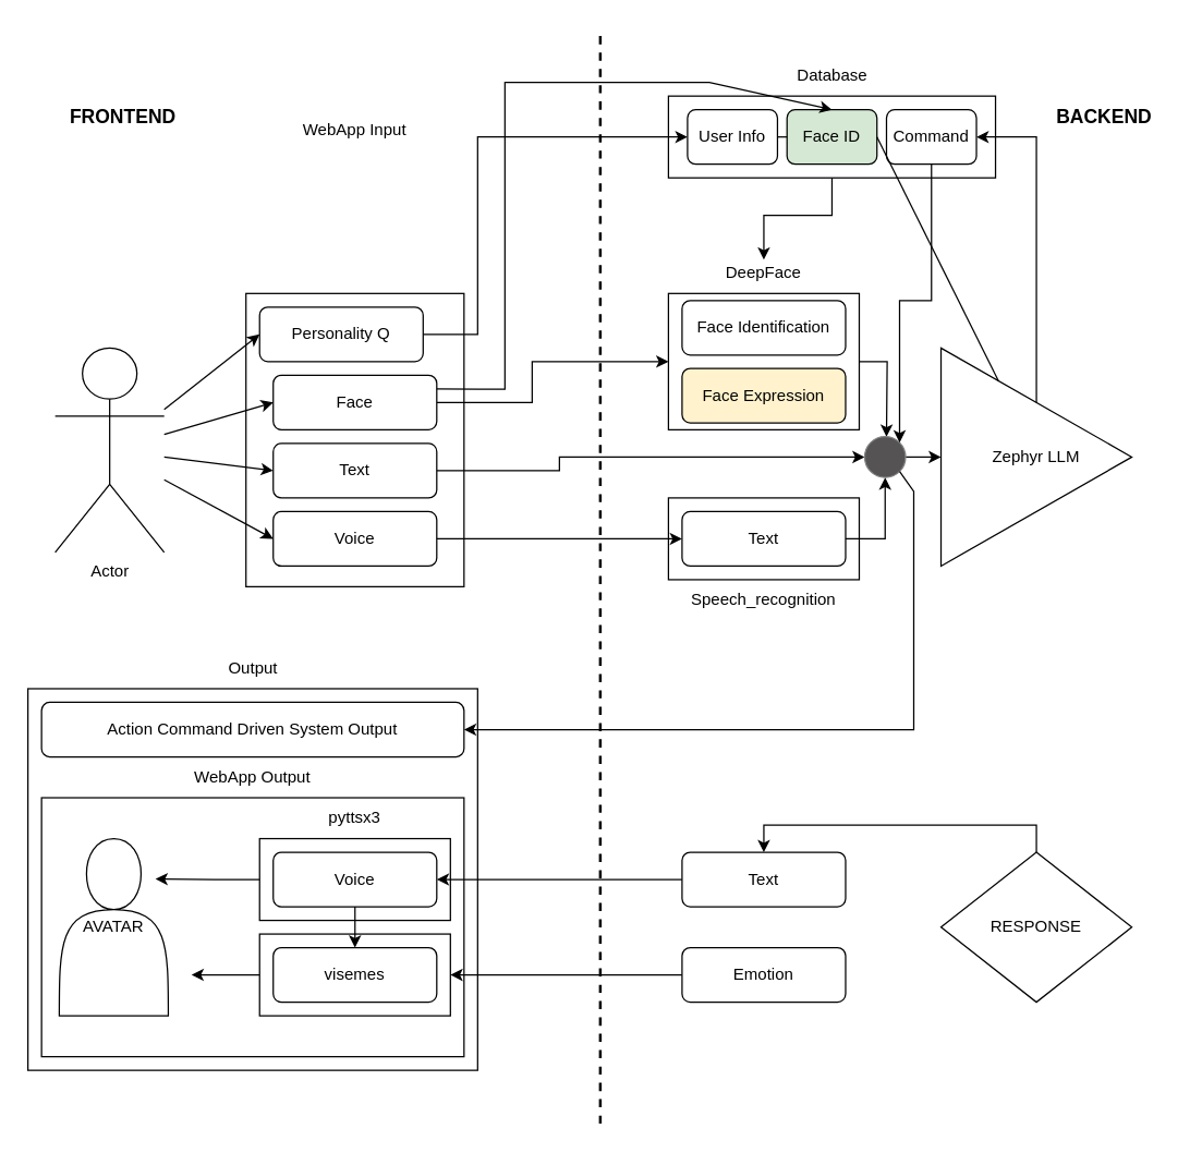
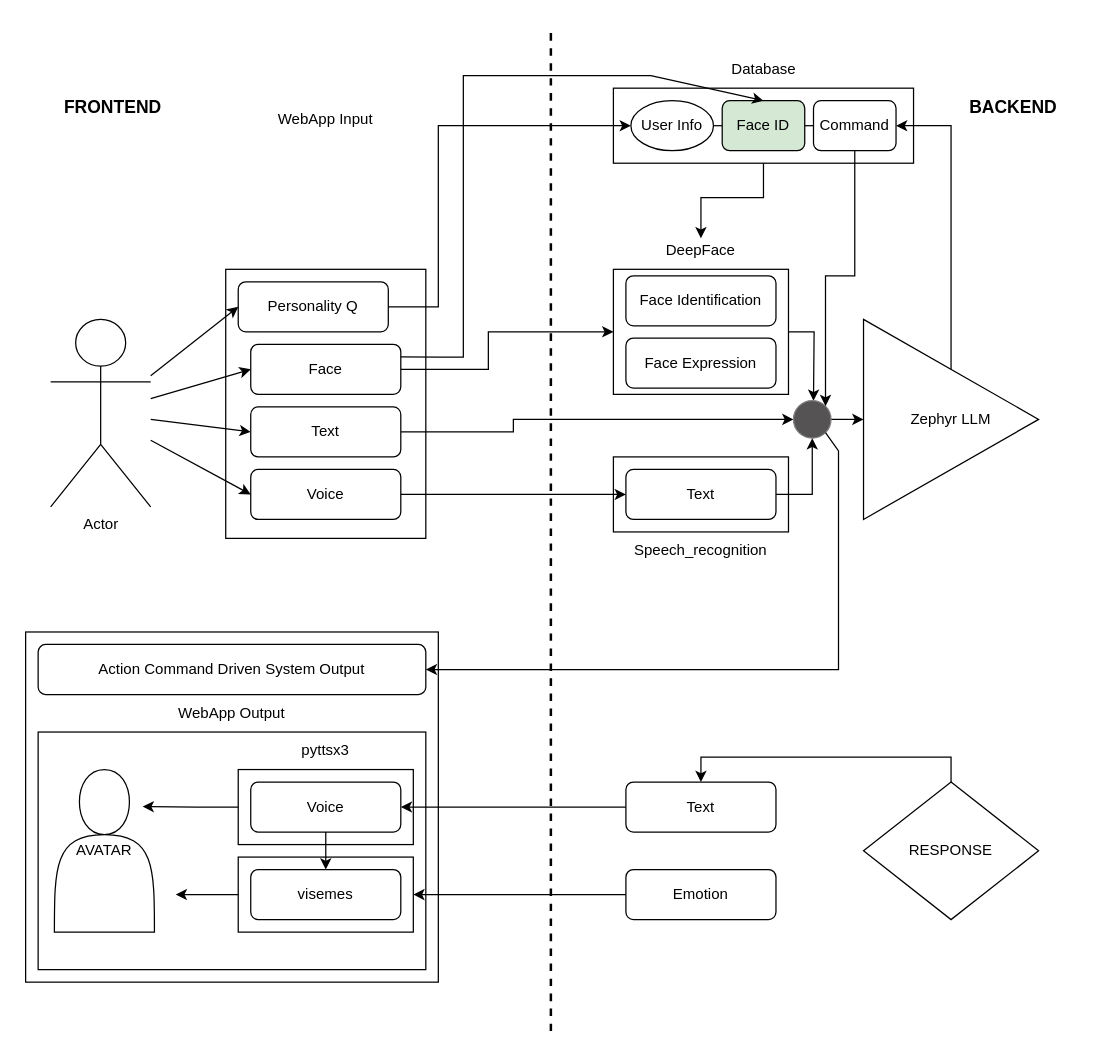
  <mxCell id="0" />
  <mxCell id="1" parent="0" />
  <mxCell id="2" value="" style="rounded=0;whiteSpace=wrap;html=1;" parent="1" vertex="1"><mxGeometry x="20" y="504.85" width="330" height="280" as="geometry" /></mxCell>
  <mxCell id="3" value="" style="rounded=0;whiteSpace=wrap;html=1;" parent="1" vertex="1"><mxGeometry x="30" y="584.85" width="310" height="190" as="geometry" /></mxCell>
  <mxCell id="4" value="" style="rounded=0;whiteSpace=wrap;html=1;" parent="1" vertex="1"><mxGeometry x="190" y="614.85" width="140" height="60" as="geometry" /></mxCell>
  <mxCell id="5" style="edgeStyle=orthogonalEdgeStyle;rounded=0;orthogonalLoop=1;jettySize=auto;html=1;exitX=0;exitY=0.5;exitDx=0;exitDy=0;" parent="1" source="6" edge="1"><mxGeometry relative="1" as="geometry"><mxPoint x="140" y="714.739" as="targetPoint" /></mxGeometry></mxCell>
  <mxCell id="6" value="" style="rounded=0;whiteSpace=wrap;html=1;" parent="1" vertex="1"><mxGeometry x="190" y="684.85" width="140" height="60" as="geometry" /></mxCell>
  <mxCell id="7" value="" style="rounded=0;whiteSpace=wrap;html=1;" parent="1" vertex="1"><mxGeometry x="490" y="364.85" width="140" height="60" as="geometry" /></mxCell>
  <mxCell id="8" value="Actor" style="shape=umlActor;verticalLabelPosition=bottom;verticalAlign=top;html=1;outlineConnect=0;" parent="1" vertex="1"><mxGeometry x="40" y="254.85" width="80" height="150" as="geometry" /></mxCell>
  <mxCell id="9" value="" style="rounded=0;whiteSpace=wrap;html=1;" parent="1" vertex="1"><mxGeometry x="180" y="214.85" width="160" height="215.15" as="geometry" /></mxCell>
  <mxCell id="10" style="edgeStyle=orthogonalEdgeStyle;rounded=0;orthogonalLoop=1;jettySize=auto;html=1;exitX=1;exitY=0.5;exitDx=0;exitDy=0;entryX=0;entryY=0.5;entryDx=0;entryDy=0;" edge="1" parent="1" source="11" target="20"><mxGeometry relative="1" as="geometry"><Array as="points"><mxPoint x="390" y="295" /><mxPoint x="390" y="265" /></Array></mxGeometry></mxCell>
  <mxCell id="11" value="Face" style="rounded=1;whiteSpace=wrap;html=1;" parent="1" vertex="1"><mxGeometry x="200" y="274.85" width="120" height="40" as="geometry" /></mxCell>
  <mxCell id="12" style="edgeStyle=orthogonalEdgeStyle;rounded=0;orthogonalLoop=1;jettySize=auto;html=1;exitX=1;exitY=0.5;exitDx=0;exitDy=0;entryX=0;entryY=0.5;entryDx=0;entryDy=0;" parent="1" source="13" target="30" edge="1"><mxGeometry relative="1" as="geometry"><Array as="points"><mxPoint x="410" y="345" /><mxPoint x="410" y="335" /></Array></mxGeometry></mxCell>
  <mxCell id="13" value="Text" style="rounded=1;whiteSpace=wrap;html=1;" parent="1" vertex="1"><mxGeometry x="200" y="324.85" width="120" height="40" as="geometry" /></mxCell>
  <mxCell id="14" value="Voice" style="rounded=1;whiteSpace=wrap;html=1;" parent="1" vertex="1"><mxGeometry x="200" y="374.85" width="120" height="40" as="geometry" /></mxCell>
  <mxCell id="15" value="" style="endArrow=classic;html=1;rounded=0;entryX=0;entryY=0.5;entryDx=0;entryDy=0;" parent="1" source="8" target="11" edge="1"><mxGeometry width="50" height="50" relative="1" as="geometry"><mxPoint x="260" y="374.85" as="sourcePoint" /><mxPoint x="310" y="324.85" as="targetPoint" /></mxGeometry></mxCell>
  <mxCell id="16" value="" style="endArrow=classic;html=1;rounded=0;entryX=0;entryY=0.5;entryDx=0;entryDy=0;" parent="1" source="8" target="13" edge="1"><mxGeometry width="50" height="50" relative="1" as="geometry"><mxPoint x="260" y="374.85" as="sourcePoint" /><mxPoint x="310" y="324.85" as="targetPoint" /></mxGeometry></mxCell>
  <mxCell id="17" value="" style="endArrow=classic;html=1;rounded=0;entryX=0;entryY=0.5;entryDx=0;entryDy=0;" parent="1" source="8" target="14" edge="1"><mxGeometry width="50" height="50" relative="1" as="geometry"><mxPoint x="130" y="354.85" as="sourcePoint" /><mxPoint x="210" y="339.85" as="targetPoint" /></mxGeometry></mxCell>
  <mxCell id="18" value="WebApp Input" style="text;html=1;align=center;verticalAlign=middle;whiteSpace=wrap;rounded=0;" parent="1" vertex="1"><mxGeometry x="215" y="79.85" width="90" height="30" as="geometry" /></mxCell>
  <mxCell id="19" style="edgeStyle=orthogonalEdgeStyle;rounded=0;orthogonalLoop=1;jettySize=auto;html=1;exitX=1;exitY=0.5;exitDx=0;exitDy=0;" edge="1" parent="1" source="20"><mxGeometry relative="1" as="geometry"><mxPoint x="650" y="320" as="targetPoint" /></mxGeometry></mxCell>
  <mxCell id="20" value="" style="rounded=0;whiteSpace=wrap;html=1;" parent="1" vertex="1"><mxGeometry x="490" y="214.85" width="140" height="100" as="geometry" /></mxCell>
  <mxCell id="21" value="Face Identification" style="rounded=1;whiteSpace=wrap;html=1;" parent="1" vertex="1"><mxGeometry x="500" y="220" width="120" height="40" as="geometry" /></mxCell>
- <mxCell id="22" value="Face Expression" style="rounded=1;whiteSpace=wrap;html=1;fillColor=#fff2cc;" parent="1" vertex="1"><mxGeometry x="500" y="269.85" width="120" height="40" as="geometry" /></mxCell>
+ <mxCell id="22" value="Face Expression" style="rounded=1;whiteSpace=wrap;html=1;" parent="1" vertex="1"><mxGeometry x="500" y="269.85" width="120" height="40" as="geometry" /></mxCell>
  <mxCell id="23" value="DeepFace" style="text;html=1;align=center;verticalAlign=middle;whiteSpace=wrap;rounded=0;" parent="1" vertex="1"><mxGeometry x="530" y="184.85" width="60" height="30" as="geometry" /></mxCell>
  <mxCell id="24" style="edgeStyle=orthogonalEdgeStyle;rounded=0;orthogonalLoop=1;jettySize=auto;html=1;exitX=1;exitY=0.5;exitDx=0;exitDy=0;entryX=0.5;entryY=1;entryDx=0;entryDy=0;" edge="1" parent="1" source="25" target="30"><mxGeometry relative="1" as="geometry" /></mxCell>
  <mxCell id="25" value="Text" style="rounded=1;whiteSpace=wrap;html=1;" parent="1" vertex="1"><mxGeometry x="500" y="374.85" width="120" height="40" as="geometry" /></mxCell>
  <mxCell id="26" value="" style="endArrow=classic;html=1;rounded=0;exitX=1;exitY=0.5;exitDx=0;exitDy=0;entryX=0;entryY=0.5;entryDx=0;entryDy=0;" parent="1" source="14" target="25" edge="1"><mxGeometry width="50" height="50" relative="1" as="geometry"><mxPoint x="390" y="374.85" as="sourcePoint" /><mxPoint x="440" y="324.85" as="targetPoint" /></mxGeometry></mxCell>
  <mxCell id="27" value="Speech_recognition" style="text;html=1;align=center;verticalAlign=middle;whiteSpace=wrap;rounded=0;" parent="1" vertex="1"><mxGeometry x="530" y="424.85" width="60" height="30" as="geometry" /></mxCell>
  <mxCell id="28" value="Zephyr LLM" style="triangle;whiteSpace=wrap;html=1;" parent="1" vertex="1"><mxGeometry x="690" y="254.85" width="140" height="160" as="geometry" /></mxCell>
  <mxCell id="29" style="edgeStyle=orthogonalEdgeStyle;rounded=0;orthogonalLoop=1;jettySize=auto;html=1;exitX=1;exitY=0.5;exitDx=0;exitDy=0;entryX=0;entryY=0.5;entryDx=0;entryDy=0;" parent="1" source="30" target="28" edge="1"><mxGeometry relative="1" as="geometry" /></mxCell>
  <mxCell id="30" value="" style="ellipse;whiteSpace=wrap;html=1;aspect=fixed;strokeColor=#808080;fillColor=#555353;" parent="1" vertex="1"><mxGeometry x="634" y="319.85" width="30" height="30" as="geometry" /></mxCell>
  <mxCell id="31" style="edgeStyle=orthogonalEdgeStyle;rounded=0;orthogonalLoop=1;jettySize=auto;html=1;exitX=0.5;exitY=0;exitDx=0;exitDy=0;entryX=0.5;entryY=0;entryDx=0;entryDy=0;" parent="1" source="32" target="34" edge="1"><mxGeometry relative="1" as="geometry" /></mxCell>
  <mxCell id="32" value="RESPONSE" style="rhombus;whiteSpace=wrap;html=1;" parent="1" vertex="1"><mxGeometry x="690" y="624.85" width="140" height="110" as="geometry" /></mxCell>
  <mxCell id="33" style="edgeStyle=orthogonalEdgeStyle;rounded=0;orthogonalLoop=1;jettySize=auto;html=1;exitX=0;exitY=0.5;exitDx=0;exitDy=0;entryX=1;entryY=0.5;entryDx=0;entryDy=0;" parent="1" source="34" target="36" edge="1"><mxGeometry relative="1" as="geometry" /></mxCell>
  <mxCell id="34" value="Text" style="rounded=1;whiteSpace=wrap;html=1;" parent="1" vertex="1"><mxGeometry x="500" y="624.85" width="120" height="40" as="geometry" /></mxCell>
  <mxCell id="35" style="edgeStyle=orthogonalEdgeStyle;rounded=0;orthogonalLoop=1;jettySize=auto;html=1;exitX=0.5;exitY=1;exitDx=0;exitDy=0;entryX=0.5;entryY=0;entryDx=0;entryDy=0;" parent="1" source="36" target="39" edge="1"><mxGeometry relative="1" as="geometry" /></mxCell>
  <mxCell id="36" value="Voice" style="rounded=1;whiteSpace=wrap;html=1;" parent="1" vertex="1"><mxGeometry x="200" y="624.85" width="120" height="40" as="geometry" /></mxCell>
  <mxCell id="37" style="edgeStyle=orthogonalEdgeStyle;rounded=0;orthogonalLoop=1;jettySize=auto;html=1;exitX=0;exitY=0.5;exitDx=0;exitDy=0;entryX=1;entryY=0.5;entryDx=0;entryDy=0;" parent="1" source="38" target="6" edge="1"><mxGeometry relative="1" as="geometry" /></mxCell>
  <mxCell id="38" value="Emotion" style="rounded=1;whiteSpace=wrap;html=1;" parent="1" vertex="1"><mxGeometry x="500" y="694.85" width="120" height="40" as="geometry" /></mxCell>
  <mxCell id="39" value="visemes" style="rounded=1;whiteSpace=wrap;html=1;" parent="1" vertex="1"><mxGeometry x="200" y="694.85" width="120" height="40" as="geometry" /></mxCell>
  <mxCell id="40" value="AVATAR" style="shape=actor;whiteSpace=wrap;html=1;" parent="1" vertex="1"><mxGeometry x="43" y="614.85" width="80" height="130" as="geometry" /></mxCell>
  <mxCell id="41" value="pyttsx3" style="text;html=1;align=center;verticalAlign=middle;whiteSpace=wrap;rounded=0;" parent="1" vertex="1"><mxGeometry x="230" y="584.85" width="60" height="30" as="geometry" /></mxCell>
  <mxCell id="42" style="edgeStyle=orthogonalEdgeStyle;rounded=0;orthogonalLoop=1;jettySize=auto;html=1;exitX=0;exitY=0.5;exitDx=0;exitDy=0;entryX=0.882;entryY=0.228;entryDx=0;entryDy=0;entryPerimeter=0;" parent="1" source="4" target="40" edge="1"><mxGeometry relative="1" as="geometry" /></mxCell>
  <mxCell id="43" value="WebApp Output" style="text;html=1;align=center;verticalAlign=middle;whiteSpace=wrap;rounded=0;" parent="1" vertex="1"><mxGeometry x="135" y="554.85" width="100" height="30" as="geometry" /></mxCell>
  <mxCell id="44" value="&lt;b&gt;&lt;font style=&quot;font-size: 14px;&quot;&gt;BACKEND&lt;/font&gt;&lt;/b&gt;" style="text;html=1;align=center;verticalAlign=middle;whiteSpace=wrap;rounded=0;" parent="1" vertex="1"><mxGeometry x="760" y="70" width="100" height="30" as="geometry" /></mxCell>
  <mxCell id="45" value="&lt;b&gt;&lt;font style=&quot;font-size: 14px;&quot;&gt;FRONTEND&lt;/font&gt;&lt;/b&gt;" style="text;html=1;align=center;verticalAlign=middle;whiteSpace=wrap;rounded=0;" parent="1" vertex="1"><mxGeometry x="40" y="70" width="100" height="30" as="geometry" /></mxCell>
- <mxCell id="46" value="Output" style="text;html=1;align=center;verticalAlign=middle;resizable=0;points=[];autosize=1;strokeColor=none;fillColor=none;" parent="1" vertex="1"><mxGeometry x="155" y="474.85" width="60" height="30" as="geometry" /></mxCell>
  <mxCell id="47" value="Action Command Driven System Output" style="rounded=1;whiteSpace=wrap;html=1;" parent="1" vertex="1"><mxGeometry x="30" y="514.85" width="310" height="40" as="geometry" /></mxCell>
  <mxCell id="48" value="" style="endArrow=classic;html=1;rounded=0;exitX=1;exitY=1;exitDx=0;exitDy=0;entryX=1;entryY=0.5;entryDx=0;entryDy=0;" parent="1" source="30" target="47" edge="1"><mxGeometry width="50" height="50" relative="1" as="geometry"><mxPoint x="544" y="494.85" as="sourcePoint" /><mxPoint x="580" y="544.85" as="targetPoint" /><Array as="points"><mxPoint x="670" y="360" /><mxPoint x="670" y="535" /><mxPoint x="580" y="534.85" /></Array></mxGeometry></mxCell>
  <mxCell id="49" value="" style="rounded=0;whiteSpace=wrap;html=1;" vertex="1" parent="1"><mxGeometry x="490" y="70" width="240" height="60" as="geometry" /></mxCell>
  <mxCell id="50" style="edgeStyle=orthogonalEdgeStyle;rounded=0;orthogonalLoop=1;jettySize=auto;html=1;exitX=1;exitY=0.5;exitDx=0;exitDy=0;entryX=0;entryY=0.5;entryDx=0;entryDy=0;" edge="1" parent="1" source="51" target="53"><mxGeometry relative="1" as="geometry"><Array as="points"><mxPoint x="350" y="245" /><mxPoint x="350" y="100" /></Array></mxGeometry></mxCell>
  <mxCell id="51" value="Personality Q" style="rounded=1;whiteSpace=wrap;html=1;" vertex="1" parent="1"><mxGeometry x="190" y="224.85" width="120" height="40" as="geometry" /></mxCell>
  <mxCell id="52" value="Database" style="text;html=1;align=center;verticalAlign=middle;resizable=0;points=[];autosize=1;strokeColor=none;fillColor=none;" vertex="1" parent="1"><mxGeometry x="575" y="40" width="70" height="30" as="geometry" /></mxCell>
- <mxCell id="53" value="User Info" style="rounded=1;whiteSpace=wrap;html=1;" vertex="1" parent="1"><mxGeometry x="504" y="80" width="66" height="40" as="geometry" /></mxCell>
+ <mxCell id="53" value="User Info" style="ellipse;whiteSpace=wrap;html=1;" vertex="1" parent="1"><mxGeometry x="504" y="80" width="66" height="40" as="geometry" /></mxCell>
  <mxCell id="54" value="Face ID" style="rounded=1;whiteSpace=wrap;html=1;fillColor=#d5e8d4;" vertex="1" parent="1"><mxGeometry x="577" y="80" width="66" height="40" as="geometry" /></mxCell>
  <mxCell id="55" style="edgeStyle=orthogonalEdgeStyle;rounded=0;orthogonalLoop=1;jettySize=auto;html=1;exitX=0.5;exitY=1;exitDx=0;exitDy=0;entryX=1;entryY=0;entryDx=0;entryDy=0;" edge="1" parent="1" source="56" target="30"><mxGeometry relative="1" as="geometry" /></mxCell>
  <mxCell id="56" value="Command" style="rounded=1;whiteSpace=wrap;html=1;" vertex="1" parent="1"><mxGeometry x="650" y="80" width="66" height="40" as="geometry" /></mxCell>
  <mxCell id="57" value="" style="endArrow=classic;html=1;rounded=0;exitX=1;exitY=0.25;exitDx=0;exitDy=0;entryX=0.5;entryY=0;entryDx=0;entryDy=0;" edge="1" parent="1" source="11" target="54"><mxGeometry width="50" height="50" relative="1" as="geometry"><mxPoint x="370" y="270" as="sourcePoint" /><mxPoint x="420" y="220" as="targetPoint" /><Array as="points"><mxPoint x="350" y="285" /><mxPoint x="370" y="285" /><mxPoint x="370" y="150" /><mxPoint x="370" y="60" /><mxPoint x="520" y="60" /></Array></mxGeometry></mxCell>
  <mxCell id="58" style="edgeStyle=orthogonalEdgeStyle;rounded=0;orthogonalLoop=1;jettySize=auto;html=1;exitX=0.5;exitY=1;exitDx=0;exitDy=0;entryX=0.5;entryY=0.172;entryDx=0;entryDy=0;entryPerimeter=0;" edge="1" parent="1" source="49" target="23"><mxGeometry relative="1" as="geometry" /></mxCell>
  <mxCell id="59" value="" style="endArrow=none;dashed=1;html=1;rounded=0;jumpSize=6;strokeWidth=2;curved=1;" edge="1" parent="1"><mxGeometry width="50" height="50" relative="1" as="geometry"><mxPoint x="440" y="823.879" as="sourcePoint" /><mxPoint x="440" y="20" as="targetPoint" /></mxGeometry></mxCell>
  <mxCell id="60" value="" style="endArrow=classic;html=1;rounded=0;entryX=0;entryY=0.5;entryDx=0;entryDy=0;" edge="1" parent="1" target="51"><mxGeometry width="50" height="50" relative="1" as="geometry"><mxPoint x="120" y="300" as="sourcePoint" /><mxPoint x="190" y="274.85" as="targetPoint" /></mxGeometry></mxCell>
  <mxCell id="61" style="edgeStyle=orthogonalEdgeStyle;rounded=0;orthogonalLoop=1;jettySize=auto;html=1;exitX=0.5;exitY=0;exitDx=0;exitDy=0;entryX=1;entryY=0.5;entryDx=0;entryDy=0;" edge="1" parent="1" source="28" target="56"><mxGeometry relative="1" as="geometry" /></mxCell>
  <mxCell id="62" value="" style="endArrow=none;html=1;rounded=0;exitX=1;exitY=0.5;exitDx=0;exitDy=0;entryX=0;entryY=0.5;entryDx=0;entryDy=0;" edge="1" parent="1" source="53" target="54"><mxGeometry width="50" height="50" relative="1" as="geometry"><mxPoint x="504" y="200" as="sourcePoint" /><mxPoint x="554" y="150" as="targetPoint" /></mxGeometry></mxCell>
- <mxCell id="63" value="" style="endArrow=none;html=1;rounded=0;exitX=1;exitY=0.5;exitDx=0;exitDy=0;" edge="1" parent="1" source="54" target="28"><mxGeometry width="50" height="50" relative="1" as="geometry"><mxPoint x="520" y="240" as="sourcePoint" /><mxPoint x="570" y="190" as="targetPoint" /></mxGeometry></mxCell>
+ <mxCell id="63" value="" style="endArrow=none;html=1;rounded=0;entryX=0;entryY=0.5;entryDx=0;entryDy=0;exitX=1;exitY=0.5;exitDx=0;exitDy=0;" edge="1" parent="1" source="54" target="56"><mxGeometry width="50" height="50" relative="1" as="geometry"><mxPoint x="520" y="240" as="sourcePoint" /><mxPoint x="570" y="190" as="targetPoint" /></mxGeometry></mxCell>
